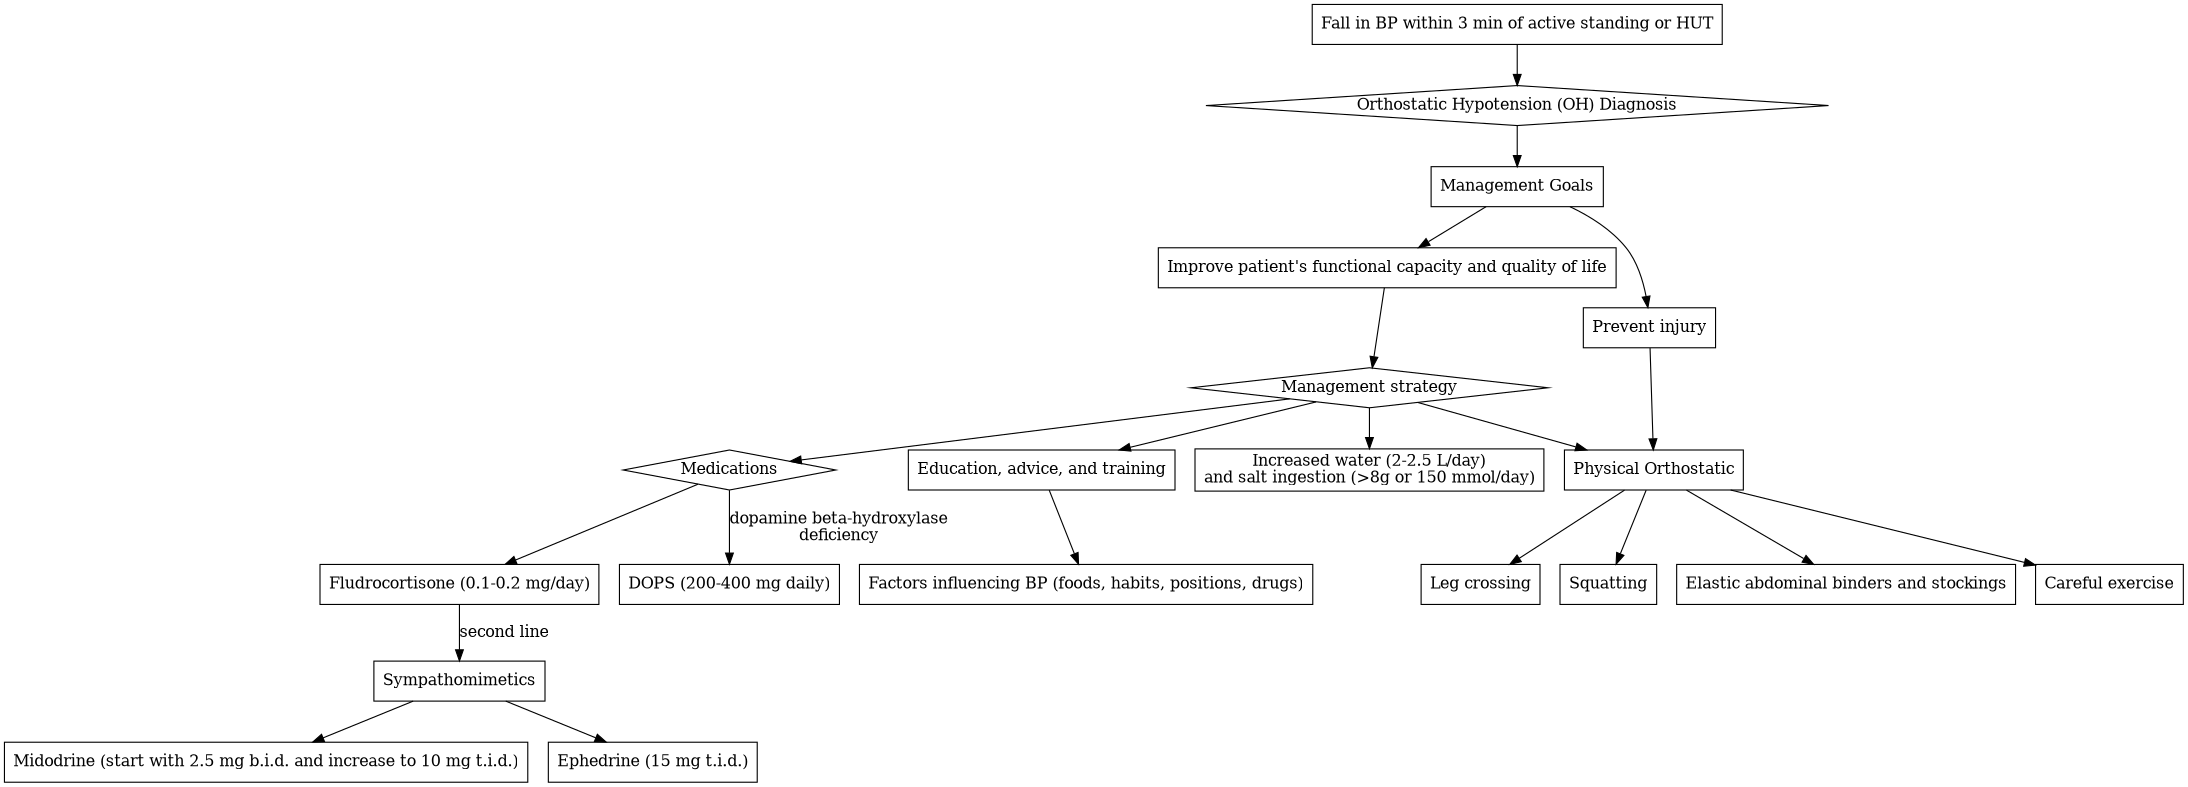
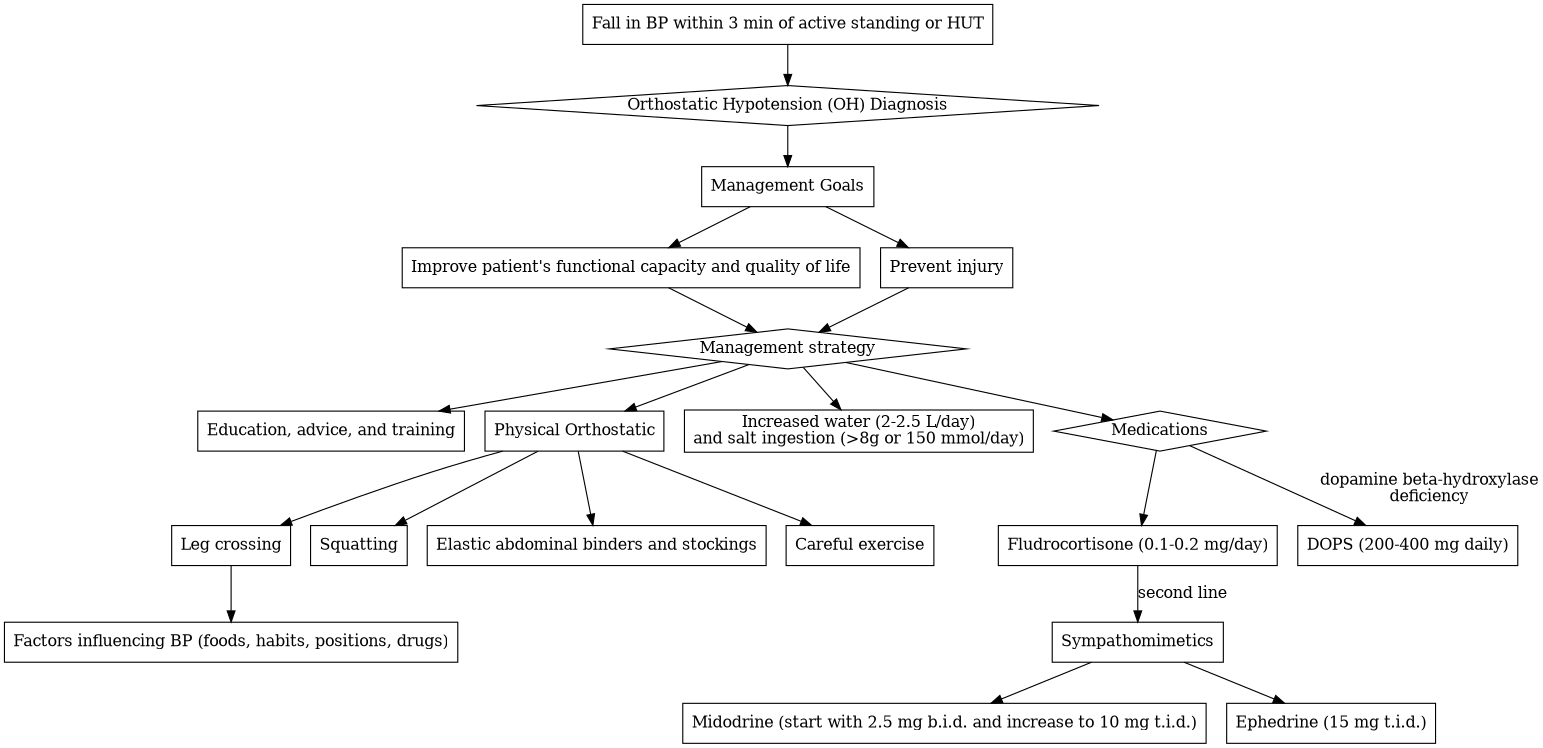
  digraph {
    node [shape=box]
    n1 [label="Orthostatic Hypotension (OH) Diagnosis" shape=diamond]
    n2 [label="Management Goals"]
    n3 [label="Improve patient's functional capacity and quality of life"]
    n4 [label="Prevent injury"]
    n5 [label="Fall in BP within 3 min of active standing or HUT"]
    n6 [label="Management strategy" shape=diamond]
    n7 [label="Education, advice, and training"]
    n8 [label="Physical Orthostatic"]
    n9 [label="Increased water (2-2.5 L/day)\nand salt ingestion (>8g or 150 mmol/day)"]
    n10 [label=Medications shape=diamond]
    n11 [label="Factors influencing BP (foods, habits, positions, drugs)"]
    n12 [label="Leg crossing"]
    n13 [label=Squatting]
    n14 [label="Elastic abdominal binders and stockings"]
    n15 [label="Careful exercise"]
    n16 [label="Fludrocortisone (0.1-0.2 mg/day)"]
    n17 [label="DOPS (200-400 mg daily)"]
    n18 [label=Sympathomimetics]
    n19 [label="Midodrine (start with 2.5 mg b.i.d. and increase to 10 mg t.i.d.)"]
    n20 [label="Ephedrine (15 mg t.i.d.)"]
    n1 -> n2
    n2 -> n3
    n2 -> n4
    n3 -> n6
-   n4 -> n8
+   n4 -> n6
    n5 -> n1
    n6 -> n7
    n6 -> n8
    n6 -> n9
    n6 -> n10
-   n7 -> n11
+   n12 -> n11
    n8 -> n12
    n8 -> n13
    n8 -> n14
    n8 -> n15
    n10 -> n16
    n10 -> n17 [label="dopamine beta-hydroxylase\ndeﬁciency"]
    n16 -> n18 [label="second line"]
    n18 -> n19
    n18 -> n20
  }
